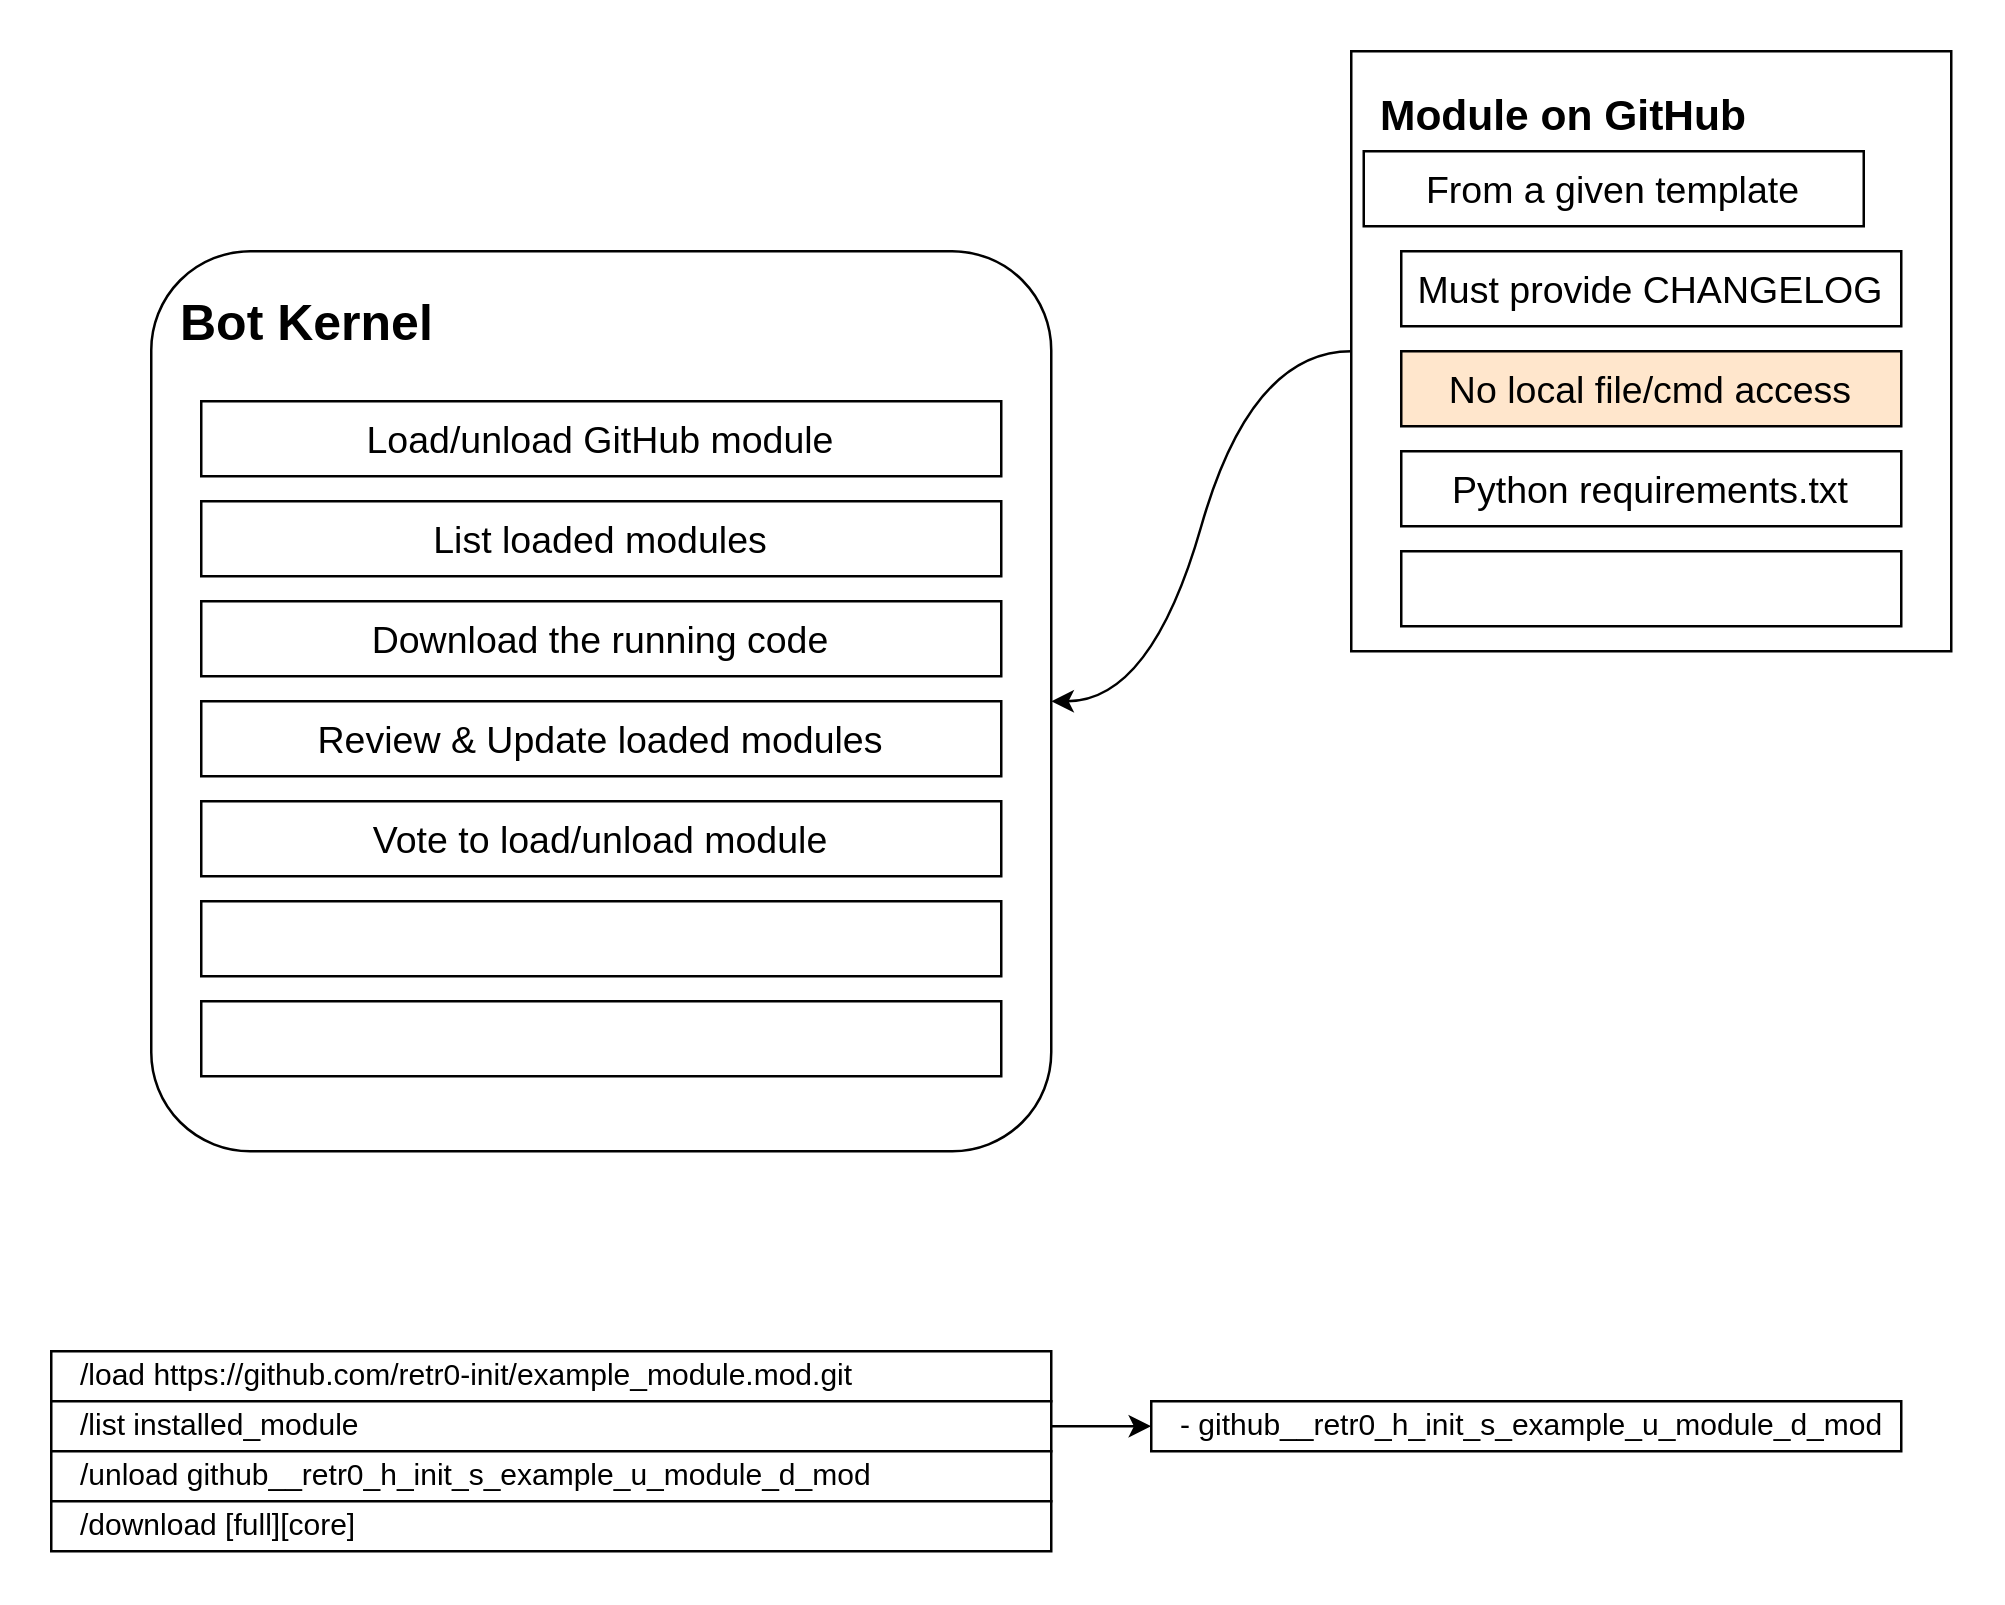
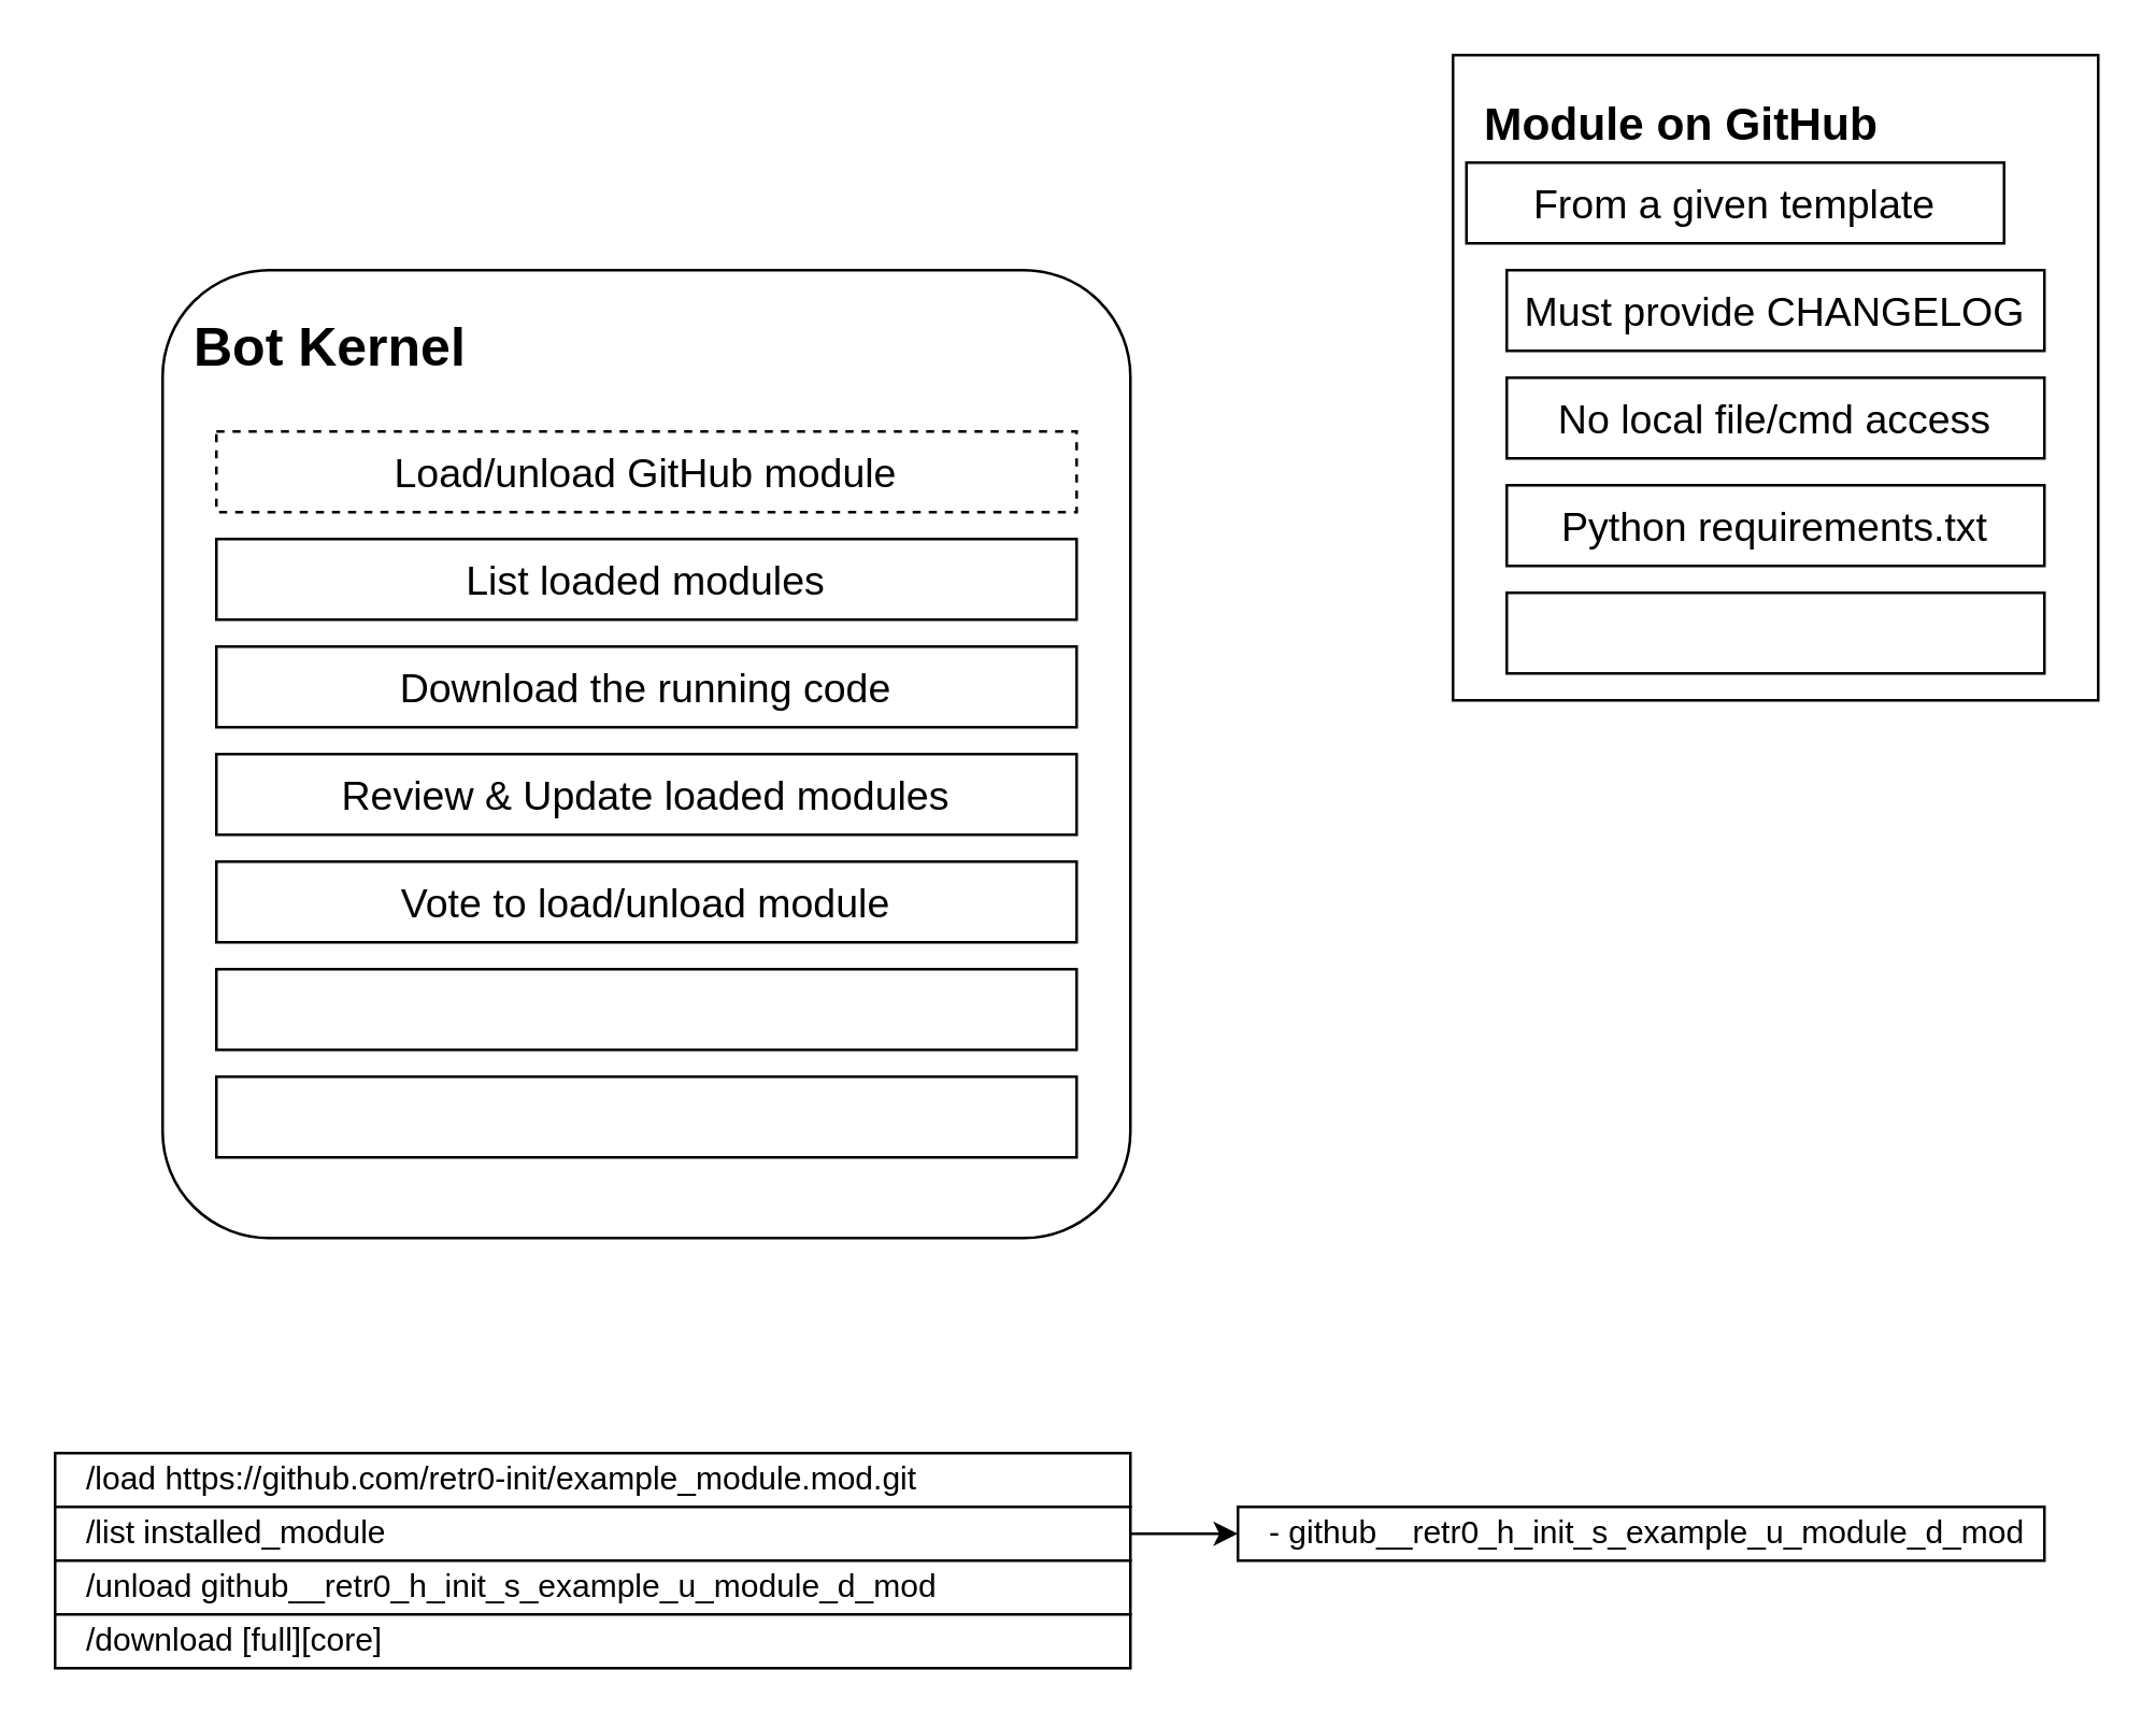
  <mxCell id="0" />
  <mxCell id="1" parent="0" />
  <mxCell id="2" value="&lt;div style=&quot;font-size: 20px;&quot;&gt;Bot Kernel&lt;/div&gt;" style="rounded=1;whiteSpace=wrap;html=1;align=left;verticalAlign=top;spacingLeft=10;spacingTop=10;fontSize=20;fontStyle=1;arcSize=11;" parent="1" vertex="1"><mxGeometry x="60" y="100" width="360" height="360" as="geometry" /></mxCell>
  <mxCell id="3" value="Module on GitHub" style="whiteSpace=wrap;html=1;aspect=fixed;align=left;verticalAlign=top;spacingLeft=10;spacingTop=10;fontSize=17;fontStyle=1" parent="1" vertex="1"><mxGeometry x="540" y="20" width="240" height="240" as="geometry" /></mxCell>
- <mxCell id="4" value="Load/unload GitHub module" style="rounded=0;whiteSpace=wrap;html=1;fontSize=15;" parent="1" vertex="1"><mxGeometry x="80" y="160" width="320" height="30" as="geometry" /></mxCell>
+ <mxCell id="4" value="Load/unload GitHub module" style="rounded=0;whiteSpace=wrap;html=1;fontSize=15;dashed=1;" parent="1" vertex="1"><mxGeometry x="80" y="160" width="320" height="30" as="geometry" /></mxCell>
  <mxCell id="5" value="List loaded modules" style="rounded=0;whiteSpace=wrap;html=1;fontSize=15;" parent="1" vertex="1"><mxGeometry x="80" y="200" width="320" height="30" as="geometry" /></mxCell>
  <mxCell id="6" value="Review &amp;amp; Update loaded modules" style="rounded=0;whiteSpace=wrap;html=1;fontSize=15;" parent="1" vertex="1"><mxGeometry x="80" y="280" width="320" height="30" as="geometry" /></mxCell>
  <mxCell id="7" value="Download the running code" style="rounded=0;whiteSpace=wrap;html=1;fontSize=15;" parent="1" vertex="1"><mxGeometry x="80" y="240" width="320" height="30" as="geometry" /></mxCell>
  <mxCell id="8" value="Vote to load/unload module" style="rounded=0;whiteSpace=wrap;html=1;fontSize=15;" parent="1" vertex="1"><mxGeometry x="80" y="320" width="320" height="30" as="geometry" /></mxCell>
  <mxCell id="9" value="" style="rounded=0;whiteSpace=wrap;html=1;fontSize=15;" parent="1" vertex="1"><mxGeometry x="80" y="400" width="320" height="30" as="geometry" /></mxCell>
  <mxCell id="10" value="" style="rounded=0;whiteSpace=wrap;html=1;fontSize=15;" parent="1" vertex="1"><mxGeometry x="80" y="360" width="320" height="30" as="geometry" /></mxCell>
  <mxCell id="11" value="From a given template" style="rounded=0;whiteSpace=wrap;html=1;fontSize=15;" parent="1" vertex="1"><mxGeometry x="545" y="60" width="200" height="30" as="geometry" /></mxCell>
  <mxCell id="12" value="Must provide CHANGELOG" style="rounded=0;whiteSpace=wrap;html=1;fontSize=15;" parent="1" vertex="1"><mxGeometry x="560" y="100" width="200" height="30" as="geometry" /></mxCell>
  <mxCell id="13" value="Python requirements.txt" style="rounded=0;whiteSpace=wrap;html=1;fontSize=15;" parent="1" vertex="1"><mxGeometry x="560" y="180" width="200" height="30" as="geometry" /></mxCell>
- <mxCell id="14" value="No local file/cmd access" style="rounded=0;whiteSpace=wrap;html=1;fontSize=15;fillColor=#ffe6cc;" parent="1" vertex="1"><mxGeometry x="560" y="140" width="200" height="30" as="geometry" /></mxCell>
+ <mxCell id="14" value="No local file/cmd access" style="rounded=0;whiteSpace=wrap;html=1;fontSize=15;" parent="1" vertex="1"><mxGeometry x="560" y="140" width="200" height="30" as="geometry" /></mxCell>
  <mxCell id="15" value="" style="rounded=0;whiteSpace=wrap;html=1;fontSize=15;" parent="1" vertex="1"><mxGeometry x="560" y="220" width="200" height="30" as="geometry" /></mxCell>
  <mxCell id="16" value="/load https://github.com/retr0-init/example_module.mod.git" style="rounded=0;whiteSpace=wrap;html=1;align=left;spacingLeft=10;" parent="1" vertex="1"><mxGeometry x="20" y="540" width="400" height="20" as="geometry" /></mxCell>
  <mxCell id="17" value="" style="edgeStyle=orthogonalEdgeStyle;rounded=0;orthogonalLoop=1;jettySize=auto;html=1;" parent="1" source="18" target="19" edge="1"><mxGeometry relative="1" as="geometry" /></mxCell>
  <mxCell id="18" value="/list installed_module" style="rounded=0;whiteSpace=wrap;html=1;align=left;spacingLeft=10;" parent="1" vertex="1"><mxGeometry x="20" y="560" width="400" height="20" as="geometry" /></mxCell>
  <mxCell id="19" value="- github__retr0_h_init_s_example_u_module_d_mod" style="rounded=0;whiteSpace=wrap;html=1;align=left;spacingLeft=10;" parent="1" vertex="1"><mxGeometry x="460" y="560" width="300" height="20" as="geometry" /></mxCell>
  <mxCell id="20" value="/unload github__retr0_h_init_s_example_u_module_d_mod" style="rounded=0;whiteSpace=wrap;html=1;align=left;spacingLeft=10;" parent="1" vertex="1"><mxGeometry x="20" y="580" width="400" height="20" as="geometry" /></mxCell>
  <mxCell id="21" value="/download [full][core]" style="rounded=0;whiteSpace=wrap;html=1;align=left;spacingLeft=10;" parent="1" vertex="1"><mxGeometry x="20" y="600" width="400" height="20" as="geometry" /></mxCell>
- <mxCell id="22" value="" style="curved=1;endArrow=classic;html=1;rounded=0;entryX=1;entryY=0.5;entryDx=0;entryDy=0;exitX=0;exitY=0.5;exitDx=0;exitDy=0;" parent="1" source="3" target="2" edge="1"><mxGeometry width="50" height="50" relative="1" as="geometry"><mxPoint x="560" y="280" as="sourcePoint" /><mxPoint x="500" y="170" as="targetPoint" /><Array as="points"><mxPoint x="500" y="140" /><mxPoint x="460" y="280" /></Array></mxGeometry></mxCell>
